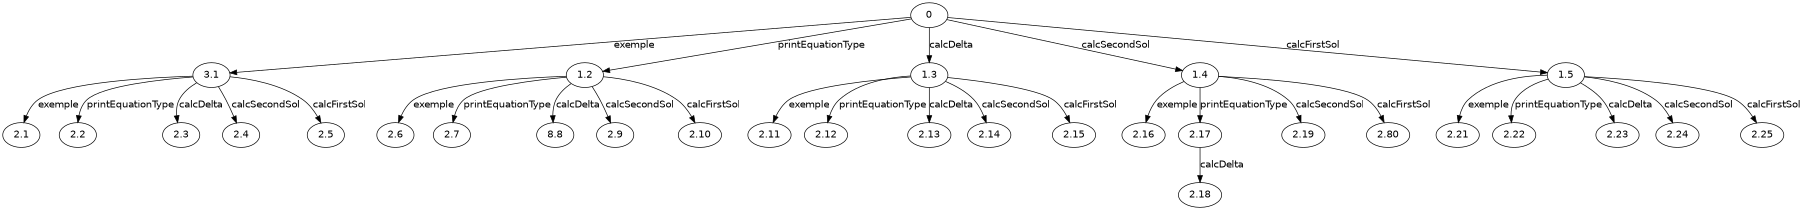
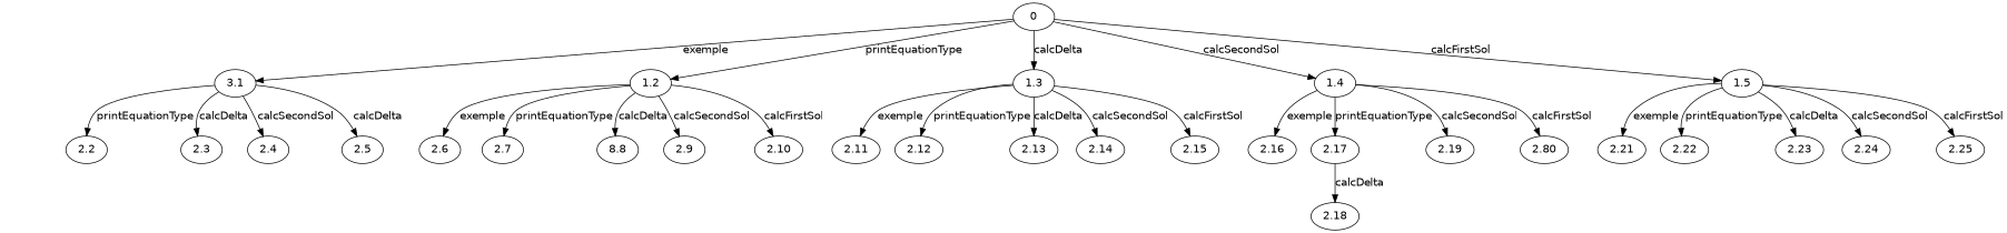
  digraph {
    fontname="DejaVu Sans"
    node [fontname="DejaVu Sans"]
    edge [fontname="DejaVu Sans"]
    n1 [label=3.1]
    0
    1.2
    1.3
    1.4
    1.5
-   2.1
    2.2
    2.3
    2.4
    2.5
    2.6
    2.7
    n14 [label=8.8]
    2.9
    2.10
    2.11
    2.12
    2.13
    2.14
    2.15
    2.16
    2.17
    2.19
    n25 [label=2.80]
    2.21
    2.22
    2.23
    2.24
    2.25
    2.18
-   n1 -> 2.1 [label=exemple]
    n1 -> 2.2 [label=printEquationType]
    n1 -> 2.3 [label=calcDelta]
    n1 -> 2.4 [label=calcSecondSol]
-   n1 -> 2.5 [label=calcFirstSol]
+   n1 -> 2.5 [label=calcDelta]
    0 -> n1 [label=exemple]
    0 -> 1.2 [label=printEquationType]
    0 -> 1.3 [label=calcDelta]
    0 -> 1.4 [label=calcSecondSol]
    0 -> 1.5 [label=calcFirstSol]
    1.2 -> 2.6 [label=exemple]
    1.2 -> 2.7 [label=printEquationType]
    1.2 -> n14 [label=calcDelta]
    1.2 -> 2.9 [label=calcSecondSol]
    1.2 -> 2.10 [label=calcFirstSol]
    1.3 -> 2.11 [label=exemple]
    1.3 -> 2.12 [label=printEquationType]
    1.3 -> 2.13 [label=calcDelta]
    1.3 -> 2.14 [label=calcSecondSol]
    1.3 -> 2.15 [label=calcFirstSol]
    1.4 -> 2.16 [label=exemple]
    1.4 -> 2.17 [label=printEquationType]
    1.4 -> 2.19 [label=calcSecondSol]
    1.4 -> n25 [label=calcFirstSol]
    1.5 -> 2.21 [label=exemple]
    1.5 -> 2.22 [label=printEquationType]
    1.5 -> 2.23 [label=calcDelta]
    1.5 -> 2.24 [label=calcSecondSol]
    1.5 -> 2.25 [label=calcFirstSol]
    2.17 -> 2.18 [label=calcDelta]
  }
